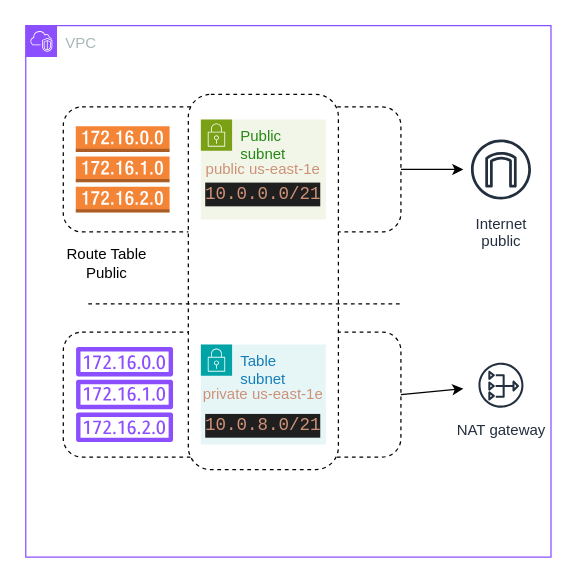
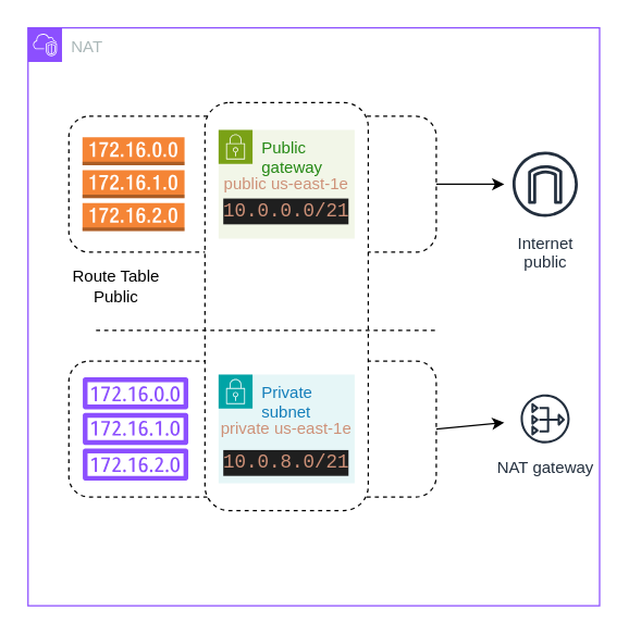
  <mxCell id="0" />
  <mxCell id="1" parent="0" />
  <mxCell id="2" value="" style="rounded=1;whiteSpace=wrap;html=1;dashed=1;" vertex="1" parent="1"><mxGeometry x="50" y="265" width="270" height="100" as="geometry" /></mxCell>
  <mxCell id="3" value="" style="rounded=1;whiteSpace=wrap;html=1;dashed=1;points=[[0,0,0,0,0],[0,0.25,0,0,0],[0,0.5,0,0,0],[0,0.75,0,0,0],[0,1,0,0,0],[0.25,0,0,0,0],[0.25,1,0,0,0],[0.5,0,0,0,0],[0.5,1,0,0,0],[0.75,0,0,0,0],[0.75,1,0,0,0],[1,0,0,0,0],[1,0.25,0,0,0],[1,0.5,0,0,0],[1,0.75,0,0,0],[1,1,0,0,0]];" vertex="1" parent="1"><mxGeometry x="50" y="85" width="270" height="100" as="geometry" /></mxCell>
  <mxCell id="4" value="" style="rounded=1;whiteSpace=wrap;html=1;dashed=1;" vertex="1" parent="1"><mxGeometry x="150" y="75" width="120" height="300" as="geometry" /></mxCell>
  <mxCell id="5" value="" style="outlineConnect=0;dashed=0;verticalLabelPosition=bottom;verticalAlign=top;align=center;html=1;shape=mxgraph.aws3.route_table;fillColor=#F58536;gradientColor=none;" vertex="1" parent="1"><mxGeometry x="60" y="100.5" width="75" height="69" as="geometry" /></mxCell>
  <mxCell id="6" value="" style="sketch=0;outlineConnect=0;fontColor=#232F3E;gradientColor=none;fillColor=#8C4FFF;strokeColor=none;dashed=0;verticalLabelPosition=bottom;verticalAlign=top;align=center;html=1;fontSize=12;fontStyle=0;aspect=fixed;pointerEvents=1;shape=mxgraph.aws4.route_table;" vertex="1" parent="1"><mxGeometry x="60" y="277" width="78" height="76" as="geometry" /></mxCell>
- <mxCell id="7" value="Public subnet" style="points=[[0,0],[0.25,0],[0.5,0],[0.75,0],[1,0],[1,0.25],[1,0.5],[1,0.75],[1,1],[0.75,1],[0.5,1],[0.25,1],[0,1],[0,0.75],[0,0.5],[0,0.25]];outlineConnect=0;gradientColor=none;html=1;whiteSpace=wrap;fontSize=12;fontStyle=0;container=1;pointerEvents=0;collapsible=0;recursiveResize=0;shape=mxgraph.aws4.group;grIcon=mxgraph.aws4.group_security_group;grStroke=0;strokeColor=#7AA116;fillColor=#F2F6E8;verticalAlign=top;align=left;spacingLeft=30;fontColor=#248814;dashed=0;" vertex="1" parent="1"><mxGeometry x="160" y="95" width="100" height="80" as="geometry" /></mxCell>
- <mxCell id="8" value="Table subnet" style="points=[[0,0],[0.25,0],[0.5,0],[0.75,0],[1,0],[1,0.25],[1,0.5],[1,0.75],[1,1],[0.75,1],[0.5,1],[0.25,1],[0,1],[0,0.75],[0,0.5],[0,0.25]];outlineConnect=0;gradientColor=none;html=1;whiteSpace=wrap;fontSize=12;fontStyle=0;container=1;pointerEvents=0;collapsible=0;recursiveResize=0;shape=mxgraph.aws4.group;grIcon=mxgraph.aws4.group_security_group;grStroke=0;strokeColor=#00A4A6;fillColor=#E6F6F7;verticalAlign=top;align=left;spacingLeft=30;fontColor=#147EBA;dashed=0;" vertex="1" parent="1"><mxGeometry x="160" y="275" width="100" height="80" as="geometry" /></mxCell>
+ <mxCell id="7" value="Public gateway" style="points=[[0,0],[0.25,0],[0.5,0],[0.75,0],[1,0],[1,0.25],[1,0.5],[1,0.75],[1,1],[0.75,1],[0.5,1],[0.25,1],[0,1],[0,0.75],[0,0.5],[0,0.25]];outlineConnect=0;gradientColor=none;html=1;whiteSpace=wrap;fontSize=12;fontStyle=0;container=1;pointerEvents=0;collapsible=0;recursiveResize=0;shape=mxgraph.aws4.group;grIcon=mxgraph.aws4.group_security_group;grStroke=0;strokeColor=#7AA116;fillColor=#F2F6E8;verticalAlign=top;align=left;spacingLeft=30;fontColor=#248814;dashed=0;" vertex="1" parent="1"><mxGeometry x="160" y="95" width="100" height="80" as="geometry" /></mxCell>
+ <mxCell id="8" value="Private subnet" style="points=[[0,0],[0.25,0],[0.5,0],[0.75,0],[1,0],[1,0.25],[1,0.5],[1,0.75],[1,1],[0.75,1],[0.5,1],[0.25,1],[0,1],[0,0.75],[0,0.5],[0,0.25]];outlineConnect=0;gradientColor=none;html=1;whiteSpace=wrap;fontSize=12;fontStyle=0;container=1;pointerEvents=0;collapsible=0;recursiveResize=0;shape=mxgraph.aws4.group;grIcon=mxgraph.aws4.group_security_group;grStroke=0;strokeColor=#00A4A6;fillColor=#E6F6F7;verticalAlign=top;align=left;spacingLeft=30;fontColor=#147EBA;dashed=0;" vertex="1" parent="1"><mxGeometry x="160" y="275" width="100" height="80" as="geometry" /></mxCell>
  <mxCell id="9" value="&lt;font color=&quot;#ce9178&quot;&gt;public us-east-1e&lt;/font&gt;" style="text;html=1;align=center;verticalAlign=middle;whiteSpace=wrap;rounded=0;" vertex="1" parent="1"><mxGeometry x="160" y="120" width="100" height="30" as="geometry" /></mxCell>
- <mxCell id="10" value="VPC" style="points=[[0,0],[0.25,0],[0.5,0],[0.75,0],[1,0],[1,0.25],[1,0.5],[1,0.75],[1,1],[0.75,1],[0.5,1],[0.25,1],[0,1],[0,0.75],[0,0.5],[0,0.25]];outlineConnect=0;gradientColor=none;html=1;whiteSpace=wrap;fontSize=12;fontStyle=0;container=1;pointerEvents=0;collapsible=0;recursiveResize=0;shape=mxgraph.aws4.group;grIcon=mxgraph.aws4.group_vpc2;strokeColor=#8C4FFF;fillColor=none;verticalAlign=top;align=left;spacingLeft=30;fontColor=#AAB7B8;dashed=0;" vertex="1" parent="1"><mxGeometry x="20" y="20" width="420" height="425" as="geometry" /></mxCell>
+ <mxCell id="10" value="NAT" style="points=[[0,0],[0.25,0],[0.5,0],[0.75,0],[1,0],[1,0.25],[1,0.5],[1,0.75],[1,1],[0.75,1],[0.5,1],[0.25,1],[0,1],[0,0.75],[0,0.5],[0,0.25]];outlineConnect=0;gradientColor=none;html=1;whiteSpace=wrap;fontSize=12;fontStyle=0;container=1;pointerEvents=0;collapsible=0;recursiveResize=0;shape=mxgraph.aws4.group;grIcon=mxgraph.aws4.group_vpc2;strokeColor=#8C4FFF;fillColor=none;verticalAlign=top;align=left;spacingLeft=30;fontColor=#AAB7B8;dashed=0;" vertex="1" parent="1"><mxGeometry x="20" y="20" width="420" height="425" as="geometry" /></mxCell>
  <mxCell id="11" value="Internet&#10;public" style="sketch=0;outlineConnect=0;fontColor=#232F3E;gradientColor=none;strokeColor=#232F3E;fillColor=#ffffff;dashed=0;verticalLabelPosition=bottom;verticalAlign=top;align=center;html=1;fontSize=12;fontStyle=0;aspect=fixed;shape=mxgraph.aws4.resourceIcon;resIcon=mxgraph.aws4.internet_gateway;" vertex="1" parent="10"><mxGeometry x="350" y="85" width="60" height="60" as="geometry" /></mxCell>
  <mxCell id="12" value="NAT gateway" style="sketch=0;outlineConnect=0;fontColor=#232F3E;gradientColor=none;strokeColor=#232F3E;fillColor=#ffffff;dashed=0;verticalLabelPosition=bottom;verticalAlign=top;align=center;html=1;fontSize=12;fontStyle=0;aspect=fixed;shape=mxgraph.aws4.resourceIcon;resIcon=mxgraph.aws4.nat_gateway;" vertex="1" parent="10"><mxGeometry x="350" y="265" width="60" height="45" as="geometry" /></mxCell>
  <mxCell id="13" value="&lt;div style=&quot;color: rgb(204, 204, 204); background-color: rgb(31, 31, 31); font-family: Consolas, &amp;quot;Courier New&amp;quot;, monospace; font-size: 14px; line-height: 19px; white-space: pre;&quot;&gt;&lt;span style=&quot;color: #ce9178;&quot;&gt;10.0.0.0/21&lt;/span&gt;&lt;/div&gt;" style="text;html=1;align=center;verticalAlign=middle;whiteSpace=wrap;rounded=0;" vertex="1" parent="10"><mxGeometry x="160" y="120" width="60" height="30" as="geometry" /></mxCell>
  <mxCell id="14" value="&lt;div style=&quot;color: rgb(204, 204, 204); background-color: rgb(31, 31, 31); font-family: Consolas, &amp;quot;Courier New&amp;quot;, monospace; font-size: 14px; line-height: 19px; white-space: pre;&quot;&gt;&lt;span style=&quot;color: #ce9178;&quot;&gt;10.0.8.0/21&lt;/span&gt;&lt;/div&gt;" style="text;html=1;align=center;verticalAlign=middle;whiteSpace=wrap;rounded=0;" vertex="1" parent="10"><mxGeometry x="160" y="305" width="60" height="30" as="geometry" /></mxCell>
  <mxCell id="15" value="&lt;font color=&quot;#ce9178&quot;&gt;private us-east-1e&lt;/font&gt;" style="text;html=1;align=center;verticalAlign=middle;whiteSpace=wrap;rounded=0;" vertex="1" parent="10"><mxGeometry x="140" y="280" width="100" height="30" as="geometry" /></mxCell>
  <mxCell id="16" value="" style="endArrow=none;dashed=1;html=1;rounded=0;exitX=1;exitY=0.5;exitDx=0;exitDy=0;entryX=0;entryY=0.5;entryDx=0;entryDy=0;" edge="1" parent="10"><mxGeometry width="50" height="50" relative="1" as="geometry"><mxPoint x="50" y="222.5" as="sourcePoint" /><mxPoint x="300" y="222.5" as="targetPoint" /></mxGeometry></mxCell>
  <mxCell id="17" value="Route Table P&lt;span style=&quot;background-color: initial;&quot;&gt;ublic&lt;/span&gt;" style="text;html=1;align=center;verticalAlign=middle;whiteSpace=wrap;rounded=0;" vertex="1" parent="10"><mxGeometry x="20" y="175" width="90" height="30" as="geometry" /></mxCell>
  <mxCell id="18" value="" style="endArrow=classic;html=1;rounded=0;exitX=1;exitY=0.5;exitDx=0;exitDy=0;" edge="1" parent="1" source="2" target="12"><mxGeometry width="50" height="50" relative="1" as="geometry"><mxPoint x="400" y="335" as="sourcePoint" /><mxPoint x="450" y="285" as="targetPoint" /></mxGeometry></mxCell>
  <mxCell id="19" value="" style="endArrow=classic;html=1;rounded=0;exitX=1;exitY=0.5;exitDx=0;exitDy=0;" edge="1" parent="1" source="3" target="11"><mxGeometry width="50" height="50" relative="1" as="geometry"><mxPoint x="400" y="335" as="sourcePoint" /><mxPoint x="450" y="285" as="targetPoint" /></mxGeometry></mxCell>
